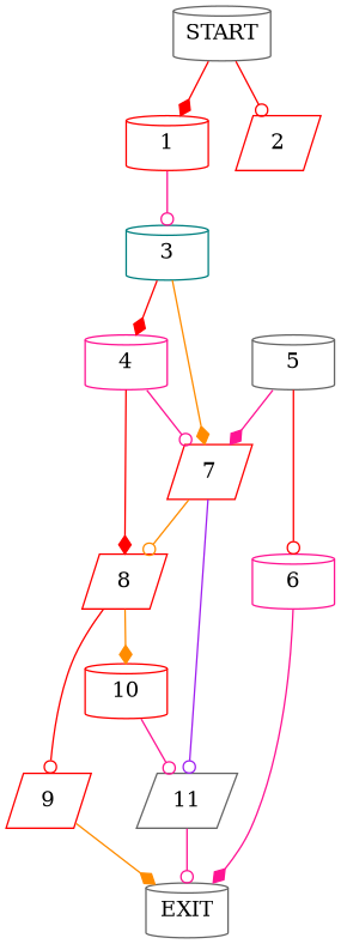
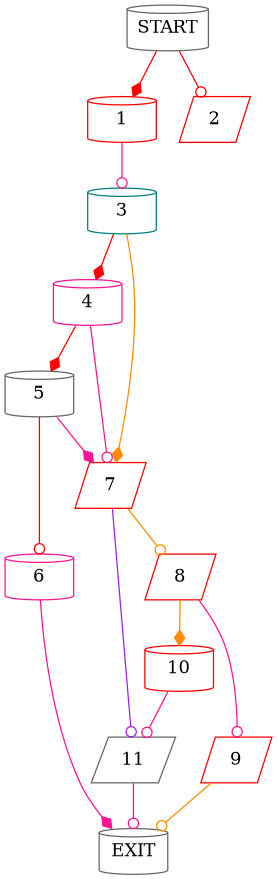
  digraph {
    node [color=red shape=cylinder]
    edge [arrowhead=odot color=red]
    n1 [color=gray40 label=START]
    1
    2 [shape=parallelogram]
    3 [color=teal]
    4 [color=deeppink]
    7 [shape=parallelogram]
    5 [color=gray40]
    8 [shape=parallelogram]
    11 [color=gray40 shape=parallelogram]
    6 [color=deeppink]
    n11 [color=gray40 label=EXIT]
    9 [shape=parallelogram]
    10
    n1 -> 1 [arrowhead=diamond]
    n1 -> 2
    1 -> 3 [color=deeppink]
    3 -> 4 [arrowhead=diamond]
    3 -> 7 [arrowhead=diamond color=darkorange]
    4 -> 7 [color=deeppink]
-   4 -> 8 [arrowhead=diamond]
+   4 -> 5 [arrowhead=diamond]
    7 -> 8 [color=darkorange]
    7 -> 11 [color=purple]
    5 -> 7 [arrowhead=diamond color=deeppink]
    5 -> 6
-   8 -> 9
+   8 -> 9 [color=deeppink]
    8 -> 10 [arrowhead=diamond color=darkorange]
    11 -> n11 [color=deeppink]
    6 -> n11 [arrowhead=diamond color=deeppink]
-   9 -> n11 [arrowhead=diamond color=darkorange]
+   9 -> n11 [color=darkorange]
    10 -> 11 [color=deeppink]
  }
